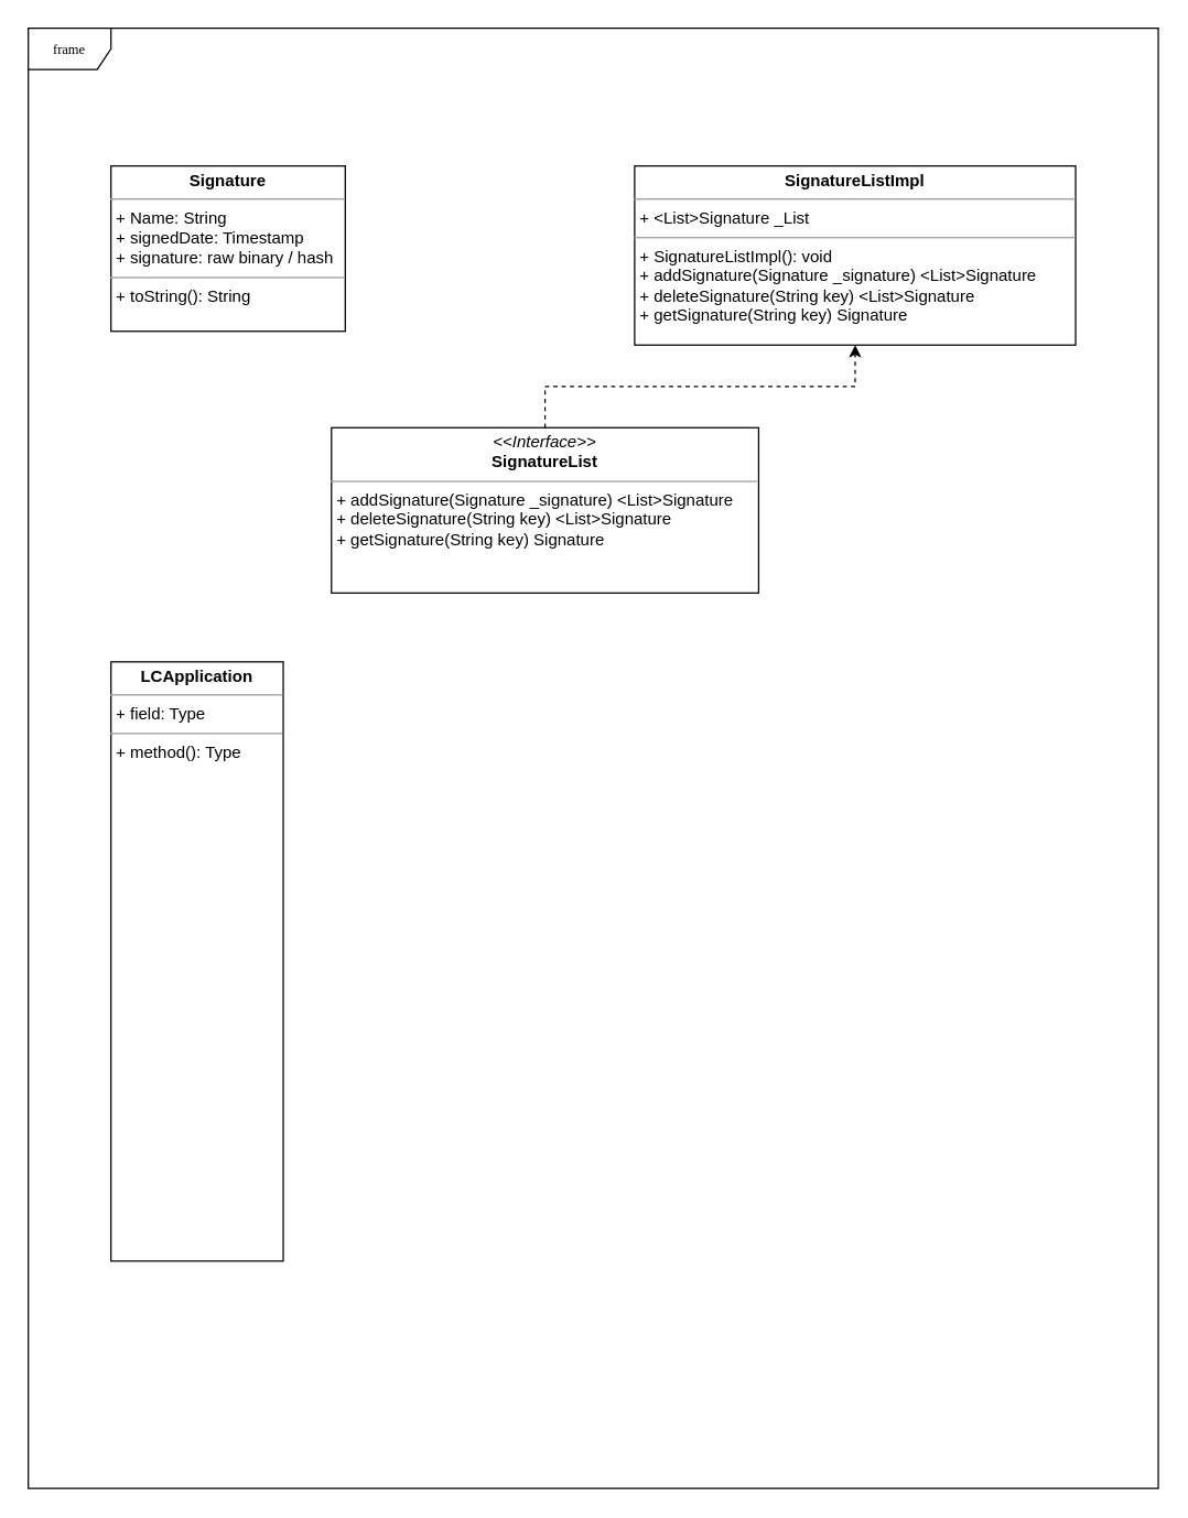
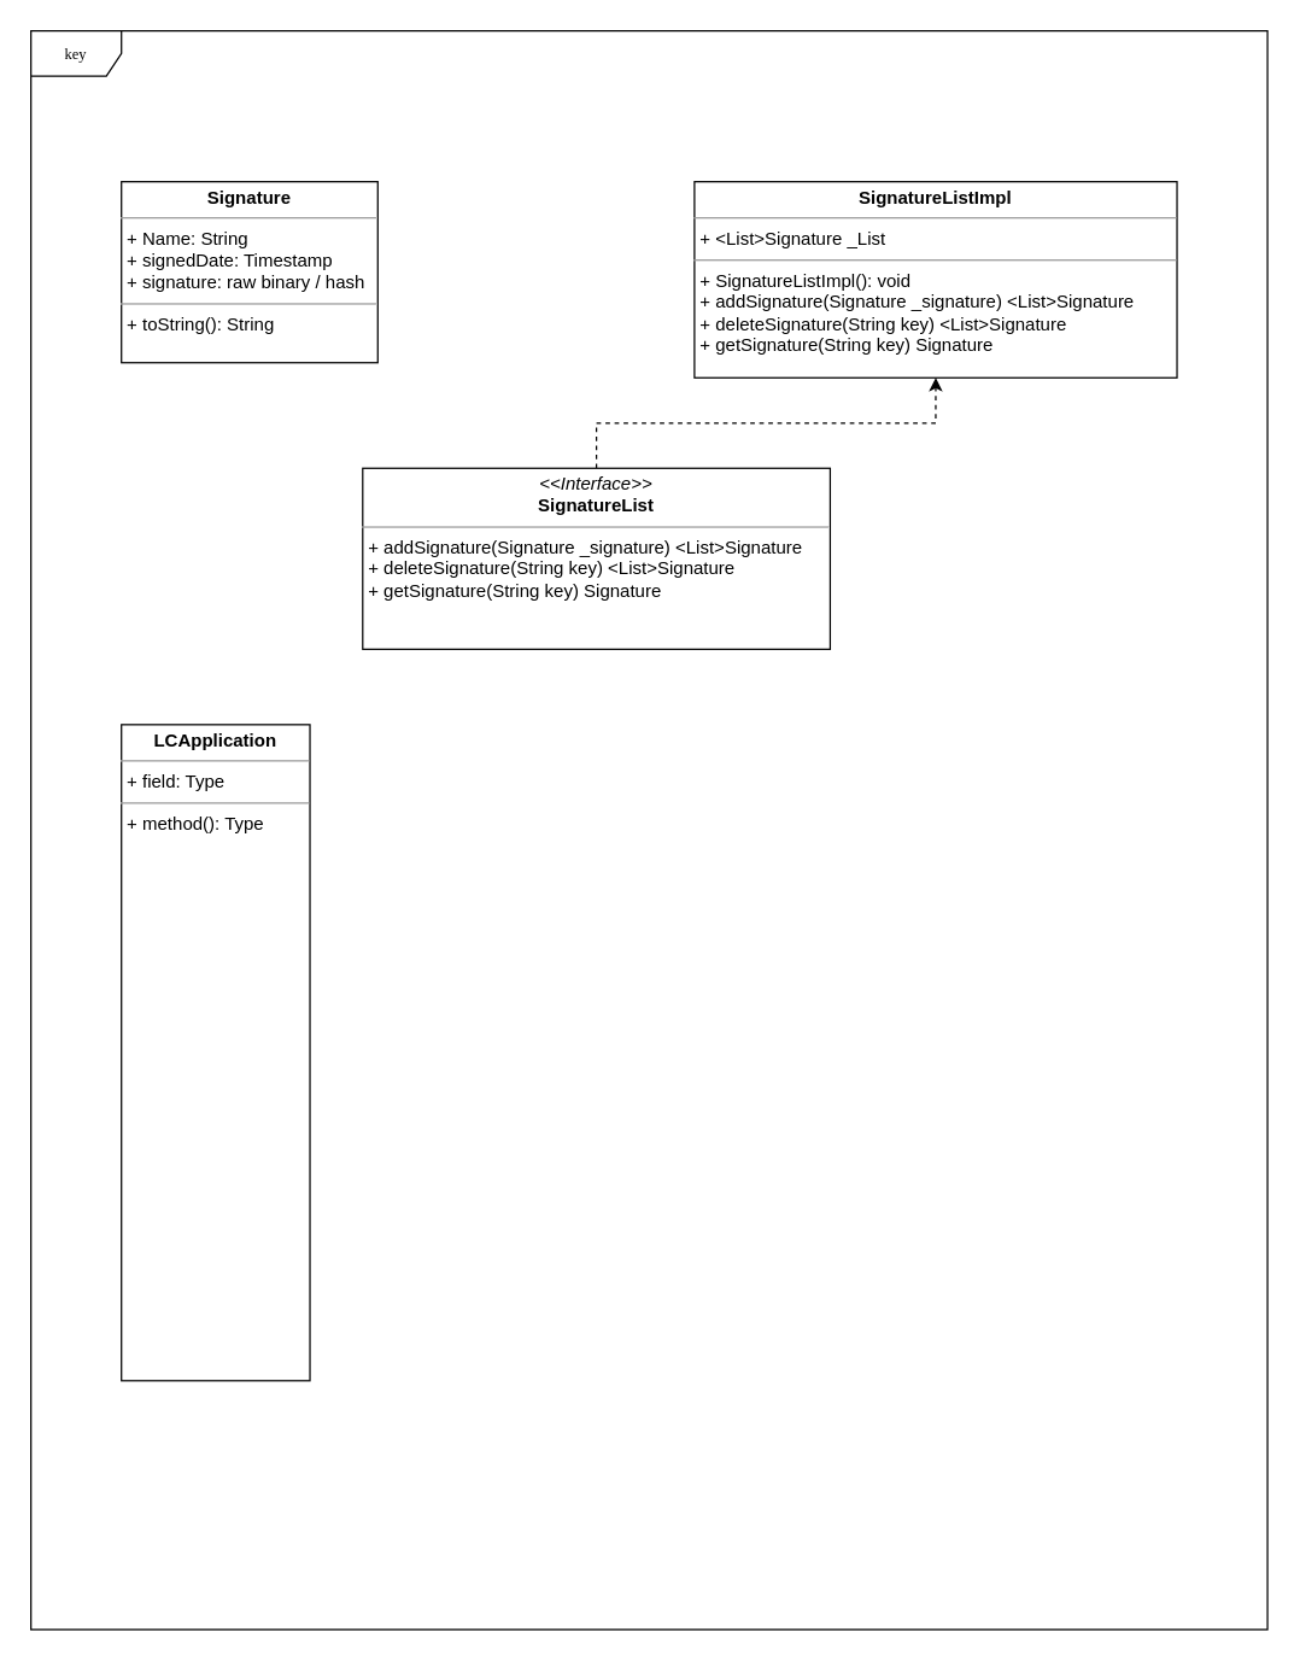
  <mxCell id="0" />
  <mxCell id="1" parent="0" />
- <mxCell id="2" value="frame" style="shape=umlFrame;whiteSpace=wrap;html=1;rounded=0;shadow=0;comic=0;labelBackgroundColor=none;strokeWidth=1;fontFamily=Verdana;fontSize=10;align=center;" parent="1" vertex="1"><mxGeometry x="20" y="20" width="820" height="1060" as="geometry" /></mxCell>
+ <mxCell id="2" value="key" style="shape=umlFrame;whiteSpace=wrap;html=1;rounded=0;shadow=0;comic=0;labelBackgroundColor=none;strokeWidth=1;fontFamily=Verdana;fontSize=10;align=center;" parent="1" vertex="1"><mxGeometry x="20" y="20" width="820" height="1060" as="geometry" /></mxCell>
  <mxCell id="3" value="&lt;p style=&quot;margin:0px;margin-top:4px;text-align:center;&quot;&gt;&lt;b&gt;Signature&lt;/b&gt;&lt;/p&gt;&lt;hr size=&quot;1&quot;&gt;&lt;p style=&quot;margin:0px;margin-left:4px;&quot;&gt;+ Name: String&lt;/p&gt;&lt;p style=&quot;margin:0px;margin-left:4px;&quot;&gt;+ signedDate: Timestamp&lt;/p&gt;&lt;p style=&quot;margin:0px;margin-left:4px;&quot;&gt;+ signature: raw binary / hash&lt;/p&gt;&lt;hr size=&quot;1&quot;&gt;&lt;p style=&quot;margin:0px;margin-left:4px;&quot;&gt;+ toString(): String&lt;/p&gt;&lt;p style=&quot;margin:0px;margin-left:4px;&quot;&gt;&lt;br&gt;&lt;/p&gt;" style="verticalAlign=top;align=left;overflow=fill;fontSize=12;fontFamily=Helvetica;html=1;" vertex="1" parent="1"><mxGeometry x="80" y="120" width="170" height="120" as="geometry" /></mxCell>
  <mxCell id="4" value="&lt;p style=&quot;margin:0px;margin-top:4px;text-align:center;&quot;&gt;&lt;b&gt;SignatureListImpl&lt;/b&gt;&lt;/p&gt;&lt;hr size=&quot;1&quot;&gt;&lt;p style=&quot;margin:0px;margin-left:4px;&quot;&gt;+ &amp;lt;List&amp;gt;Signature _List&lt;/p&gt;&lt;hr size=&quot;1&quot;&gt;&lt;p style=&quot;margin:0px;margin-left:4px;&quot;&gt;+ SignatureListImpl(): void&lt;/p&gt;&lt;p style=&quot;margin:0px;margin-left:4px;&quot;&gt;+ addSignature(Signature _signature) &amp;lt;List&amp;gt;Signature&lt;br&gt;&lt;/p&gt;&lt;p style=&quot;margin:0px;margin-left:4px;&quot;&gt;+ deleteSignature(String key) &amp;lt;List&amp;gt;Signature&lt;br&gt;&lt;/p&gt;&lt;p style=&quot;margin:0px;margin-left:4px;&quot;&gt;+ getSignature(String key) Signature&lt;br&gt;&lt;/p&gt;" style="verticalAlign=top;align=left;overflow=fill;fontSize=12;fontFamily=Helvetica;html=1;" vertex="1" parent="1"><mxGeometry x="460" y="120" width="320" height="130" as="geometry" /></mxCell>
  <mxCell id="5" style="edgeStyle=orthogonalEdgeStyle;rounded=0;orthogonalLoop=1;jettySize=auto;html=1;dashed=1;" edge="1" parent="1" source="6" target="4"><mxGeometry relative="1" as="geometry" /></mxCell>
  <mxCell id="6" value="&lt;p style=&quot;margin:0px;margin-top:4px;text-align:center;&quot;&gt;&lt;i&gt;&amp;lt;&amp;lt;Interface&amp;gt;&amp;gt;&lt;/i&gt;&lt;br&gt;&lt;b&gt;SignatureList&lt;/b&gt;&lt;/p&gt;&lt;hr size=&quot;1&quot;&gt;&lt;p style=&quot;margin:0px;margin-left:4px;&quot;&gt;&lt;/p&gt;&lt;p style=&quot;margin:0px;margin-left:4px;&quot;&gt;&lt;span style=&quot;background-color: initial;&quot;&gt;+ addSignature(Signature _signature) &amp;lt;List&amp;gt;Signature&lt;/span&gt;&lt;br&gt;&lt;/p&gt;&lt;p style=&quot;margin: 0px 0px 0px 4px;&quot;&gt;+ deleteSignature(String key) &amp;lt;List&amp;gt;Signature&lt;br&gt;&lt;/p&gt;&lt;p style=&quot;margin: 0px 0px 0px 4px;&quot;&gt;+ getSignature(String key) Signature&lt;/p&gt;" style="verticalAlign=top;align=left;overflow=fill;fontSize=12;fontFamily=Helvetica;html=1;" vertex="1" parent="1"><mxGeometry x="240" y="310" width="310" height="120" as="geometry" /></mxCell>
  <mxCell id="7" value="&lt;p style=&quot;margin:0px;margin-top:4px;text-align:center;&quot;&gt;&lt;b&gt;LCApplication&lt;/b&gt;&lt;/p&gt;&lt;hr size=&quot;1&quot;&gt;&lt;p style=&quot;margin:0px;margin-left:4px;&quot;&gt;+ field: Type&lt;/p&gt;&lt;hr size=&quot;1&quot;&gt;&lt;p style=&quot;margin:0px;margin-left:4px;&quot;&gt;+ method(): Type&lt;/p&gt;" style="verticalAlign=top;align=left;overflow=fill;fontSize=12;fontFamily=Helvetica;html=1;" vertex="1" parent="1"><mxGeometry x="80" y="480" width="125" height="435" as="geometry" /></mxCell>
